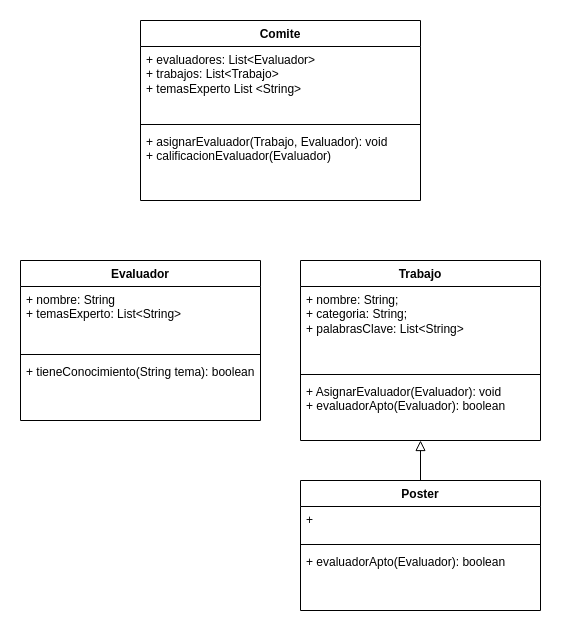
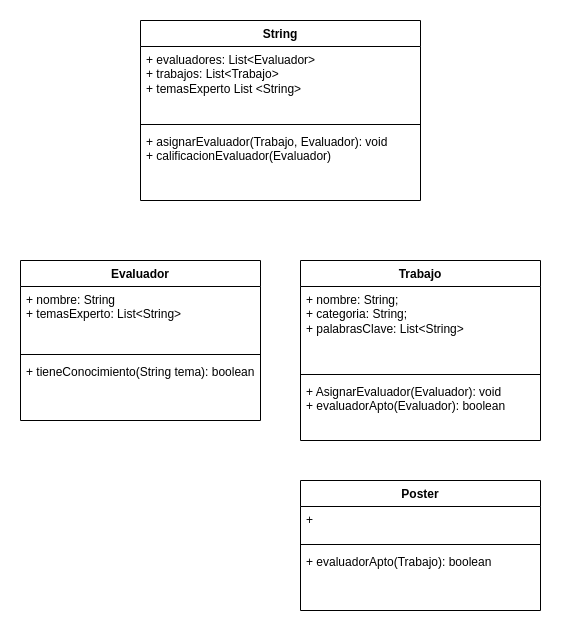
  <mxCell id="0" />
  <mxCell id="1" parent="0" />
  <mxCell id="2" value="Evaluador" style="swimlane;fontStyle=1;align=center;verticalAlign=top;childLayout=stackLayout;horizontal=1;startSize=26;horizontalStack=0;resizeParent=1;resizeParentMax=0;resizeLast=0;collapsible=1;marginBottom=0;whiteSpace=wrap;html=1;" parent="1" vertex="1"><mxGeometry x="20" y="260" width="240" height="160" as="geometry" /></mxCell>
  <mxCell id="3" value="+ nombre: String&lt;div&gt;&lt;div&gt;&lt;div&gt;+ temasExperto: List&amp;lt;String&amp;gt;&lt;/div&gt;&lt;div&gt;&lt;br&gt;&lt;/div&gt;&lt;/div&gt;&lt;/div&gt;" style="text;strokeColor=none;fillColor=none;align=left;verticalAlign=top;spacingLeft=4;spacingRight=4;overflow=hidden;rotatable=0;points=[[0,0.5],[1,0.5]];portConstraint=eastwest;whiteSpace=wrap;html=1;" parent="2" vertex="1"><mxGeometry y="26" width="240" height="64" as="geometry" /></mxCell>
  <mxCell id="4" value="" style="line;strokeWidth=1;fillColor=none;align=left;verticalAlign=middle;spacingTop=-1;spacingLeft=3;spacingRight=3;rotatable=0;labelPosition=right;points=[];portConstraint=eastwest;strokeColor=inherit;" parent="2" vertex="1"><mxGeometry y="90" width="240" height="8" as="geometry" /></mxCell>
  <mxCell id="5" value="+ tieneConocimiento(String tema): boolean&lt;div&gt;&lt;br&gt;&lt;/div&gt;" style="text;strokeColor=none;fillColor=none;align=left;verticalAlign=top;spacingLeft=4;spacingRight=4;overflow=visible;rotatable=0;points=[[0,0.5],[1,0.5]];portConstraint=eastwest;whiteSpace=wrap;html=1;" parent="2" vertex="1"><mxGeometry y="98" width="240" height="62" as="geometry" /></mxCell>
  <mxCell id="6" value="Trabajo" style="swimlane;fontStyle=1;align=center;verticalAlign=top;childLayout=stackLayout;horizontal=1;startSize=26;horizontalStack=0;resizeParent=1;resizeParentMax=0;resizeLast=0;collapsible=1;marginBottom=0;whiteSpace=wrap;html=1;" parent="1" vertex="1"><mxGeometry x="300" y="260" width="240" height="180" as="geometry" /></mxCell>
  <mxCell id="7" value="+ nombre: String;&lt;div&gt;+ categoria: String;&lt;br&gt;&lt;div&gt;+ palabrasClave: List&amp;lt;String&amp;gt;&lt;/div&gt;&lt;/div&gt;" style="text;strokeColor=none;fillColor=none;align=left;verticalAlign=top;spacingLeft=4;spacingRight=4;overflow=hidden;rotatable=0;points=[[0,0.5],[1,0.5]];portConstraint=eastwest;whiteSpace=wrap;html=1;" parent="6" vertex="1"><mxGeometry y="26" width="240" height="84" as="geometry" /></mxCell>
  <mxCell id="8" value="" style="line;strokeWidth=1;fillColor=none;align=left;verticalAlign=middle;spacingTop=-1;spacingLeft=3;spacingRight=3;rotatable=0;labelPosition=right;points=[];portConstraint=eastwest;strokeColor=inherit;" parent="6" vertex="1"><mxGeometry y="110" width="240" height="8" as="geometry" /></mxCell>
  <mxCell id="9" value="&lt;div&gt;&lt;span style=&quot;background-color: initial;&quot;&gt;+ AsignarEvaluador(Evaluador): void&lt;/span&gt;&lt;/div&gt;&lt;div&gt;&lt;span style=&quot;background-color: initial;&quot;&gt;+ evaluadorApto(Evaluador): boolean&lt;/span&gt;&lt;/div&gt;" style="text;strokeColor=none;fillColor=none;align=left;verticalAlign=top;spacingLeft=4;spacingRight=4;overflow=hidden;rotatable=0;points=[[0,0.5],[1,0.5]];portConstraint=eastwest;whiteSpace=wrap;html=1;" parent="6" vertex="1"><mxGeometry y="118" width="240" height="62" as="geometry" /></mxCell>
- <mxCell id="10" value="Comite" style="swimlane;fontStyle=1;align=center;verticalAlign=top;childLayout=stackLayout;horizontal=1;startSize=26;horizontalStack=0;resizeParent=1;resizeParentMax=0;resizeLast=0;collapsible=1;marginBottom=0;whiteSpace=wrap;html=1;" parent="1" vertex="1"><mxGeometry x="140" y="20" width="280" height="180" as="geometry" /></mxCell>
+ <mxCell id="10" value="String" style="swimlane;fontStyle=1;align=center;verticalAlign=top;childLayout=stackLayout;horizontal=1;startSize=26;horizontalStack=0;resizeParent=1;resizeParentMax=0;resizeLast=0;collapsible=1;marginBottom=0;whiteSpace=wrap;html=1;" parent="1" vertex="1"><mxGeometry x="140" y="20" width="280" height="180" as="geometry" /></mxCell>
  <mxCell id="11" value="+ evaluadores: List&amp;lt;Evaluador&amp;gt;&lt;div&gt;+ trabajos: List&amp;lt;Trabajo&amp;gt;&lt;/div&gt;&lt;div&gt;+ temasExperto List &amp;lt;String&amp;gt;&lt;/div&gt;" style="text;strokeColor=none;fillColor=none;align=left;verticalAlign=top;spacingLeft=4;spacingRight=4;overflow=hidden;rotatable=0;points=[[0,0.5],[1,0.5]];portConstraint=eastwest;whiteSpace=wrap;html=1;" parent="10" vertex="1"><mxGeometry y="26" width="280" height="74" as="geometry" /></mxCell>
  <mxCell id="12" value="" style="line;strokeWidth=1;fillColor=none;align=left;verticalAlign=middle;spacingTop=-1;spacingLeft=3;spacingRight=3;rotatable=0;labelPosition=right;points=[];portConstraint=eastwest;strokeColor=inherit;" parent="10" vertex="1"><mxGeometry y="100" width="280" height="8" as="geometry" /></mxCell>
  <mxCell id="13" value="&lt;div&gt;+ asignarEvaluador(Trabajo, Evaluador): void&lt;/div&gt;&lt;div&gt;+ calificacionEvaluador(Evaluador)&lt;/div&gt;&lt;div&gt;&lt;br&gt;&lt;/div&gt;" style="text;strokeColor=none;fillColor=none;align=left;verticalAlign=top;spacingLeft=4;spacingRight=4;overflow=hidden;rotatable=0;points=[[0,0.5],[1,0.5]];portConstraint=eastwest;whiteSpace=wrap;html=1;" parent="10" vertex="1"><mxGeometry y="108" width="280" height="72" as="geometry" /></mxCell>
- <mxCell id="14" style="edgeStyle=orthogonalEdgeStyle;rounded=0;orthogonalLoop=1;jettySize=auto;html=1;entryX=0.5;entryY=1;entryDx=0;entryDy=0;endArrow=block;endFill=0;endSize=8;" parent="1" source="15" target="6" edge="1"><mxGeometry relative="1" as="geometry" /></mxCell>
  <mxCell id="15" value="Poster" style="swimlane;fontStyle=1;align=center;verticalAlign=top;childLayout=stackLayout;horizontal=1;startSize=26;horizontalStack=0;resizeParent=1;resizeParentMax=0;resizeLast=0;collapsible=1;marginBottom=0;whiteSpace=wrap;html=1;" parent="1" vertex="1"><mxGeometry x="300" y="480" width="240" height="130" as="geometry" /></mxCell>
  <mxCell id="16" value="+&amp;nbsp;" style="text;strokeColor=none;fillColor=none;align=left;verticalAlign=top;spacingLeft=4;spacingRight=4;overflow=hidden;rotatable=0;points=[[0,0.5],[1,0.5]];portConstraint=eastwest;whiteSpace=wrap;html=1;" parent="15" vertex="1"><mxGeometry y="26" width="240" height="34" as="geometry" /></mxCell>
  <mxCell id="17" value="" style="line;strokeWidth=1;fillColor=none;align=left;verticalAlign=middle;spacingTop=-1;spacingLeft=3;spacingRight=3;rotatable=0;labelPosition=right;points=[];portConstraint=eastwest;strokeColor=inherit;" parent="15" vertex="1"><mxGeometry y="60" width="240" height="8" as="geometry" /></mxCell>
- <mxCell id="18" value="+ evaluadorApto(Evaluador): boolean" style="text;strokeColor=none;fillColor=none;align=left;verticalAlign=top;spacingLeft=4;spacingRight=4;overflow=hidden;rotatable=0;points=[[0,0.5],[1,0.5]];portConstraint=eastwest;whiteSpace=wrap;html=1;" parent="15" vertex="1"><mxGeometry y="68" width="240" height="62" as="geometry" /></mxCell>
+ <mxCell id="18" value="+ evaluadorApto(Trabajo): boolean" style="text;strokeColor=none;fillColor=none;align=left;verticalAlign=top;spacingLeft=4;spacingRight=4;overflow=hidden;rotatable=0;points=[[0,0.5],[1,0.5]];portConstraint=eastwest;whiteSpace=wrap;html=1;" parent="15" vertex="1"><mxGeometry y="68" width="240" height="62" as="geometry" /></mxCell>
